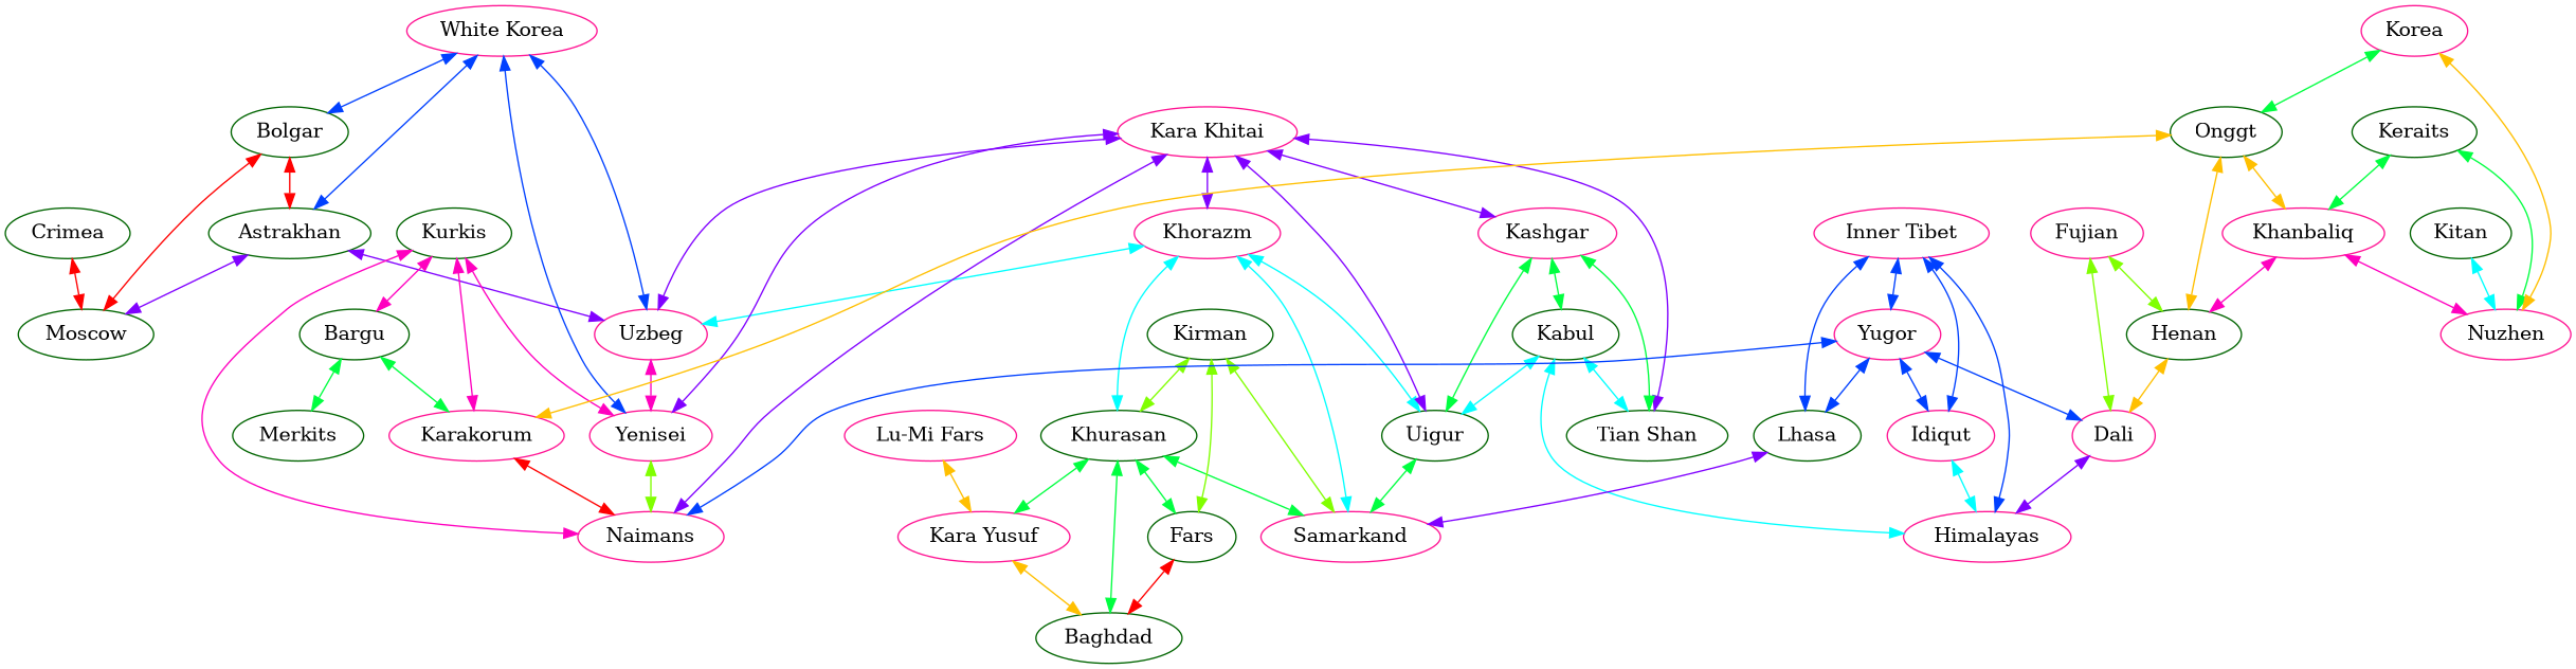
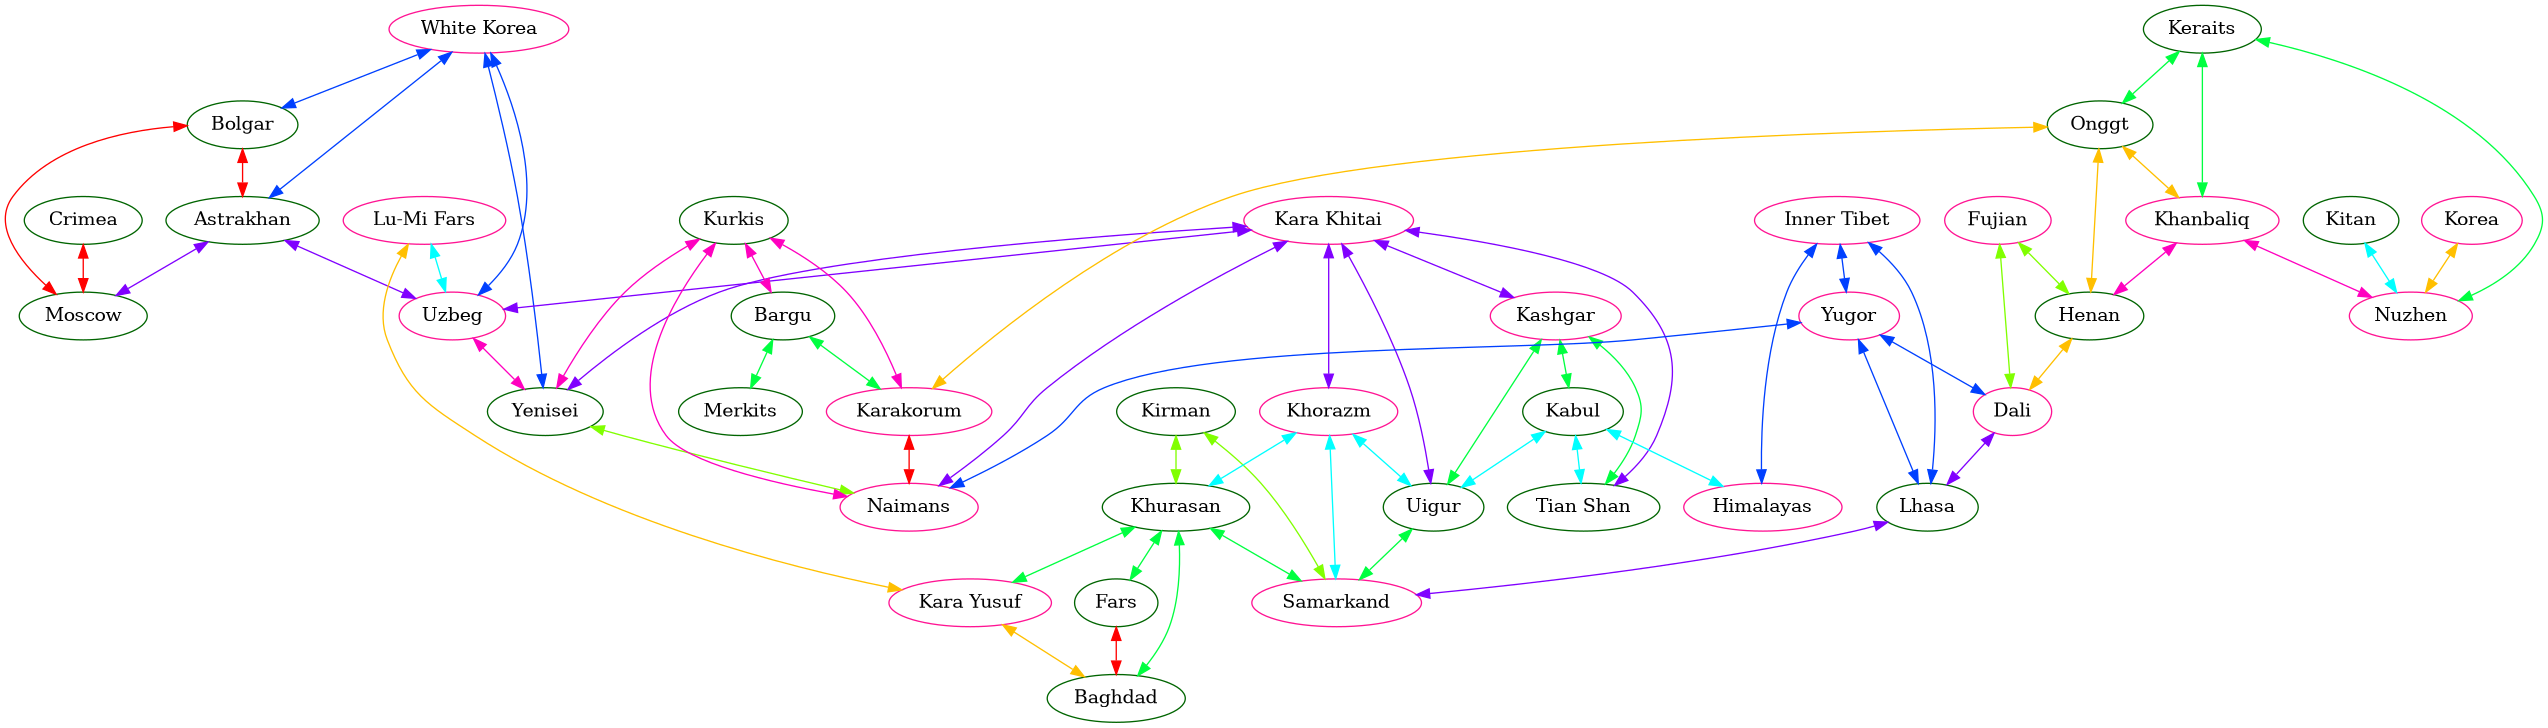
  graph {
    node [color=darkgreen]
    edge [color="0.375,1,1" dir=both]
    n1 [label=Moscow]
    n2 [label=Crimea]
    n3 [label=Bolgar]
    n4 [label=Astrakhan]
    n5 [color=deeppink label=Uzbeg]
-   n6 [color=deeppink label=Yenisei]
+   n6 [label=Yenisei]
    n7 [color=deeppink label="White Korea"]
    n8 [color=deeppink label=Naimans]
    n9 [color=deeppink label="Lu-Mi Fars"]
    n10 [color=deeppink label="Kara Yusuf"]
    n11 [label=Baghdad]
    n12 [label=Fars]
    n13 [label=Khurasan]
    n14 [color=deeppink label=Samarkand]
    n15 [label=Kirman]
    n16 [color=deeppink label=Khorazm]
    n17 [label=Uigur]
    n18 [color=deeppink label="Kara Khitai"]
    n19 [color=deeppink label=Kashgar]
    n20 [label="Tian Shan"]
    n21 [label=Kabul]
    n22 [color=deeppink label=Himalayas]
    n23 [label=Kurkis]
    n24 [label=Bargu]
    n25 [color=deeppink label=Karakorum]
    n26 [label=Merkits]
    n27 [label=Onggt]
    n28 [color=deeppink label=Khanbaliq]
    n29 [label=Henan]
    n30 [color=deeppink label=Nuzhen]
    n31 [color=deeppink label=Dali]
    n32 [label=Kitan]
    n33 [label=Keraits]
    n34 [color=deeppink label=Korea]
    n35 [label=Lhasa]
    n36 [color=deeppink label=Fujian]
    n37 [color=deeppink label=Yugor]
-   n38 [color=deeppink label=Idiqut]
    n39 [color=deeppink label="Inner Tibet"]
    n2 -- n1 [color="1,1,1"]
    n3 -- n1 [color="1,1,1"]
    n3 -- n4 [color="1,1,1"]
    n4 -- n1 [color="0.75,1,1"]
    n4 -- n5 [color="0.75,1,1"]
    n5 -- n6 [color="0.875,1,1"]
    n6 -- n8 [color="0.25,1,1"]
    n7 -- n3 [color="0.625,1,1"]
    n7 -- n4 [color="0.625,1,1"]
    n7 -- n5 [color="0.625,1,1"]
    n7 -- n6 [color="0.625,1,1"]
    n9 -- n10 [color="0.125,1,1"]
    n10 -- n11 [color="0.125,1,1"]
    n12 -- n11 [color="1,1,1"]
    n13 -- n10
    n13 -- n11
    n13 -- n12
    n13 -- n14
-   n15 -- n12 [color="0.25,1,1"]
    n15 -- n13 [color="0.25,1,1"]
    n15 -- n14 [color="0.25,1,1"]
-   n16 -- n5 [color="0.5,1,1"]
+   n9 -- n5 [color="0.5,1,1"]
    n16 -- n13 [color="0.5,1,1"]
    n16 -- n14 [color="0.5,1,1"]
    n16 -- n17 [color="0.5,1,1"]
    n17 -- n14
    n18 -- n5 [color="0.75,1,1"]
    n18 -- n6 [color="0.75,1,1"]
    n18 -- n8 [color="0.75,1,1"]
    n18 -- n16 [color="0.75,1,1"]
    n18 -- n17 [color="0.75,1,1"]
    n18 -- n19 [color="0.75,1,1"]
    n18 -- n20 [color="0.75,1,1"]
    n19 -- n17
    n19 -- n20
    n19 -- n21
    n21 -- n17 [color="0.5,1,1"]
    n21 -- n20 [color="0.5,1,1"]
    n21 -- n22 [color="0.5,1,1"]
    n23 -- n6 [color="0.875,1,1"]
    n23 -- n8 [color="0.875,1,1"]
    n23 -- n24 [color="0.875,1,1"]
    n23 -- n25 [color="0.875,1,1"]
    n24 -- n25
    n24 -- n26
    n25 -- n8 [color="1,1,1"]
    n27 -- n25 [color="0.125,1,1"]
    n27 -- n28 [color="0.125,1,1"]
    n27 -- n29 [color="0.125,1,1"]
    n28 -- n29 [color="0.875,1,1"]
    n28 -- n30 [color="0.875,1,1"]
    n29 -- n31 [color="0.125,1,1"]
-   n31 -- n22 [color="0.75,1,1"]
+   n31 -- n35 [color="0.75,1,1"]
    n32 -- n30 [color="0.5,1,1"]
-   n34 -- n27
+   n33 -- n27
    n33 -- n28
    n33 -- n30
    n34 -- n30 [color="0.125,1,1"]
    n35 -- n14 [color="0.75,1,1"]
    n36 -- n29 [color="0.25,1,1"]
    n36 -- n31 [color="0.25,1,1"]
    n37 -- n8 [color="0.625,1,1"]
    n37 -- n31 [color="0.625,1,1"]
    n37 -- n35 [color="0.625,1,1"]
-   n37 -- n38 [color="0.625,1,1"]
-   n38 -- n22 [color="0.5,1,1"]
    n39 -- n22 [color="0.625,1,1"]
    n39 -- n35 [color="0.625,1,1"]
    n39 -- n37 [color="0.625,1,1"]
-   n39 -- n38 [color="0.625,1,1"]
  }
